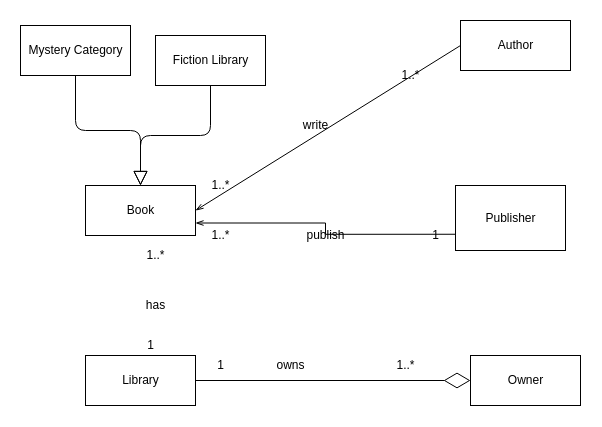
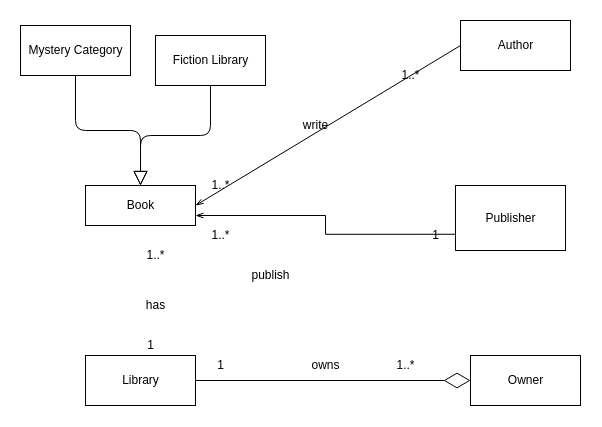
  <mxCell id="0" />
  <mxCell id="1" parent="0" />
- <mxCell id="2" value="Book" style="html=1;" parent="1" vertex="1"><mxGeometry x="85" y="185" width="110" height="50" as="geometry" /></mxCell>
+ <mxCell id="2" value="Book" style="html=1;" parent="1" vertex="1"><mxGeometry x="85" y="185" width="110" height="40" as="geometry" /></mxCell>
  <mxCell id="3" value="Author" style="html=1;" parent="1" vertex="1"><mxGeometry x="460" y="20" width="110" height="50" as="geometry" /></mxCell>
  <mxCell id="4" value="Publisher" style="html=1;" parent="1" vertex="1"><mxGeometry x="455" y="185" width="110" height="65" as="geometry" /></mxCell>
  <mxCell id="5" value="Owner" style="html=1;" parent="1" vertex="1"><mxGeometry x="470" y="355" width="110" height="50" as="geometry" /></mxCell>
  <mxCell id="6" value="Library" style="html=1;" parent="1" vertex="1"><mxGeometry x="85" y="355" width="110" height="50" as="geometry" /></mxCell>
  <mxCell id="7" value="Fiction Library" style="html=1;" parent="1" vertex="1"><mxGeometry x="155" y="35" width="110" height="50" as="geometry" /></mxCell>
  <mxCell id="8" value="Mystery Category" style="html=1;" parent="1" vertex="1"><mxGeometry x="20" y="25" width="110" height="50" as="geometry" /></mxCell>
  <mxCell id="9" value="" style="endArrow=block;endFill=0;endSize=12;html=1;edgeStyle=orthogonalEdgeStyle;exitX=0.5;exitY=1;exitDx=0;exitDy=0;entryX=0.5;entryY=0;entryDx=0;entryDy=0;" parent="1" source="8" target="2" edge="1"><mxGeometry width="160" relative="1" as="geometry"><mxPoint x="255" y="55" as="sourcePoint" /><mxPoint x="415" y="55" as="targetPoint" /></mxGeometry></mxCell>
  <mxCell id="10" value="" style="endArrow=block;endFill=0;endSize=12;html=1;exitX=0.5;exitY=1;exitDx=0;exitDy=0;edgeStyle=orthogonalEdgeStyle;entryX=0.5;entryY=0;entryDx=0;entryDy=0;" parent="1" source="7" target="2" edge="1"><mxGeometry width="160" relative="1" as="geometry"><mxPoint x="255" y="55" as="sourcePoint" /><mxPoint x="145" y="175" as="targetPoint" /></mxGeometry></mxCell>
  <mxCell id="11" value="1..*" style="text;html=1;align=center;verticalAlign=middle;resizable=0;points=[];autosize=1;" parent="1" vertex="1"><mxGeometry x="140" y="245" width="30" height="20" as="geometry" /></mxCell>
  <mxCell id="12" value="has" style="text;html=1;align=center;verticalAlign=middle;resizable=0;points=[];autosize=1;" parent="1" vertex="1"><mxGeometry x="140" y="295" width="30" height="20" as="geometry" /></mxCell>
  <mxCell id="13" value="1" style="text;html=1;align=center;verticalAlign=middle;resizable=0;points=[];autosize=1;" parent="1" vertex="1"><mxGeometry x="140" y="335" width="20" height="20" as="geometry" /></mxCell>
  <mxCell id="14" value="write" style="text;html=1;align=center;verticalAlign=middle;resizable=0;points=[];autosize=1;rotation=0;" vertex="1" parent="1"><mxGeometry x="295" y="115" width="40" height="20" as="geometry" /></mxCell>
  <mxCell id="15" value="1..*" style="text;html=1;align=center;verticalAlign=middle;resizable=0;points=[];autosize=1;rotation=0;" vertex="1" parent="1"><mxGeometry x="395" y="65" width="30" height="20" as="geometry" /></mxCell>
  <mxCell id="16" value="1..*" style="text;html=1;align=center;verticalAlign=middle;resizable=0;points=[];autosize=1;rotation=0;" vertex="1" parent="1"><mxGeometry x="205" y="175" width="30" height="20" as="geometry" /></mxCell>
  <mxCell id="17" value="1..*" style="text;html=1;align=center;verticalAlign=middle;resizable=0;points=[];autosize=1;" vertex="1" parent="1"><mxGeometry x="390" y="355" width="30" height="20" as="geometry" /></mxCell>
  <mxCell id="18" value="1" style="text;html=1;align=center;verticalAlign=middle;resizable=0;points=[];autosize=1;" vertex="1" parent="1"><mxGeometry x="210" y="355" width="20" height="20" as="geometry" /></mxCell>
- <mxCell id="19" value="owns" style="text;html=1;align=center;verticalAlign=middle;resizable=0;points=[];autosize=1;" vertex="1" parent="1"><mxGeometry x="270" y="355" width="40" height="20" as="geometry" /></mxCell>
+ <mxCell id="19" value="owns" style="text;html=1;align=center;verticalAlign=middle;resizable=0;points=[];autosize=1;" vertex="1" parent="1"><mxGeometry x="305" y="355" width="40" height="20" as="geometry" /></mxCell>
  <mxCell id="20" value="1..*" style="text;html=1;align=center;verticalAlign=middle;resizable=0;points=[];autosize=1;" vertex="1" parent="1"><mxGeometry x="205" y="225" width="30" height="20" as="geometry" /></mxCell>
  <mxCell id="21" value="1" style="text;html=1;align=center;verticalAlign=middle;resizable=0;points=[];autosize=1;" vertex="1" parent="1"><mxGeometry x="425" y="225" width="20" height="20" as="geometry" /></mxCell>
- <mxCell id="22" value="publish" style="text;html=1;align=center;verticalAlign=middle;resizable=0;points=[];autosize=1;" vertex="1" parent="1"><mxGeometry x="300" y="225" width="50" height="20" as="geometry" /></mxCell>
+ <mxCell id="22" value="publish" style="text;html=1;align=center;verticalAlign=middle;resizable=0;points=[];autosize=1;" vertex="1" parent="1"><mxGeometry x="245" y="265" width="50" height="20" as="geometry" /></mxCell>
  <mxCell id="23" style="edgeStyle=orthogonalEdgeStyle;rounded=0;orthogonalLoop=1;jettySize=auto;html=1;exitX=1;exitY=0.75;exitDx=0;exitDy=0;entryX=0;entryY=0.75;entryDx=0;entryDy=0;endArrow=none;endFill=0;strokeColor=#000000;startArrow=openThin;startFill=0;" edge="1" parent="1" source="2" target="4"><mxGeometry relative="1" as="geometry"><mxPoint x="150" y="245" as="sourcePoint" /><mxPoint x="150" y="365" as="targetPoint" /></mxGeometry></mxCell>
  <mxCell id="24" value="" style="endArrow=diamondThin;endFill=0;endSize=24;html=1;strokeColor=#000000;exitX=1;exitY=0.5;exitDx=0;exitDy=0;entryX=0;entryY=0.5;entryDx=0;entryDy=0;" edge="1" parent="1" source="6" target="5"><mxGeometry width="160" relative="1" as="geometry"><mxPoint x="255" y="365" as="sourcePoint" /><mxPoint x="405" y="475" as="targetPoint" /></mxGeometry></mxCell>
  <mxCell id="25" value="" style="endArrow=none;endFill=0;endSize=24;html=1;strokeColor=#000000;entryX=0;entryY=0.5;entryDx=0;entryDy=0;exitX=1;exitY=0.5;exitDx=0;exitDy=0;startArrow=openThin;startFill=0;" edge="1" parent="1" source="2" target="3"><mxGeometry width="160" relative="1" as="geometry"><mxPoint x="255" y="185" as="sourcePoint" /><mxPoint x="415" y="185" as="targetPoint" /></mxGeometry></mxCell>
